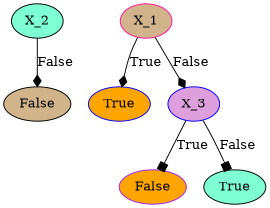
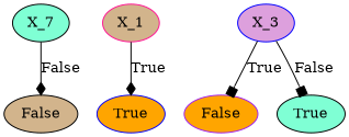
  digraph {
    node [color=black fillcolor=aquamarine style=filled]
    edge [arrowhead=diamond]
-   n1 [label=X_2]
+   n1 [label=X_7]
    n2 [fillcolor=tan label=False]
    n3 [color=deeppink fillcolor=tan label=X_1]
    n4 [color=blue fillcolor=orange label=True]
    n5 [color=blue fillcolor=plum label=X_3]
    n6 [color=purple fillcolor=orange label=False]
    n7 [label=True]
    n1 -> n2 [label=False]
    n3 -> n4 [label=True]
-   n3 -> n5 [label=False]
    n5 -> n6 [arrowhead=box label=True]
    n5 -> n7 [arrowhead=box label=False]
  }
